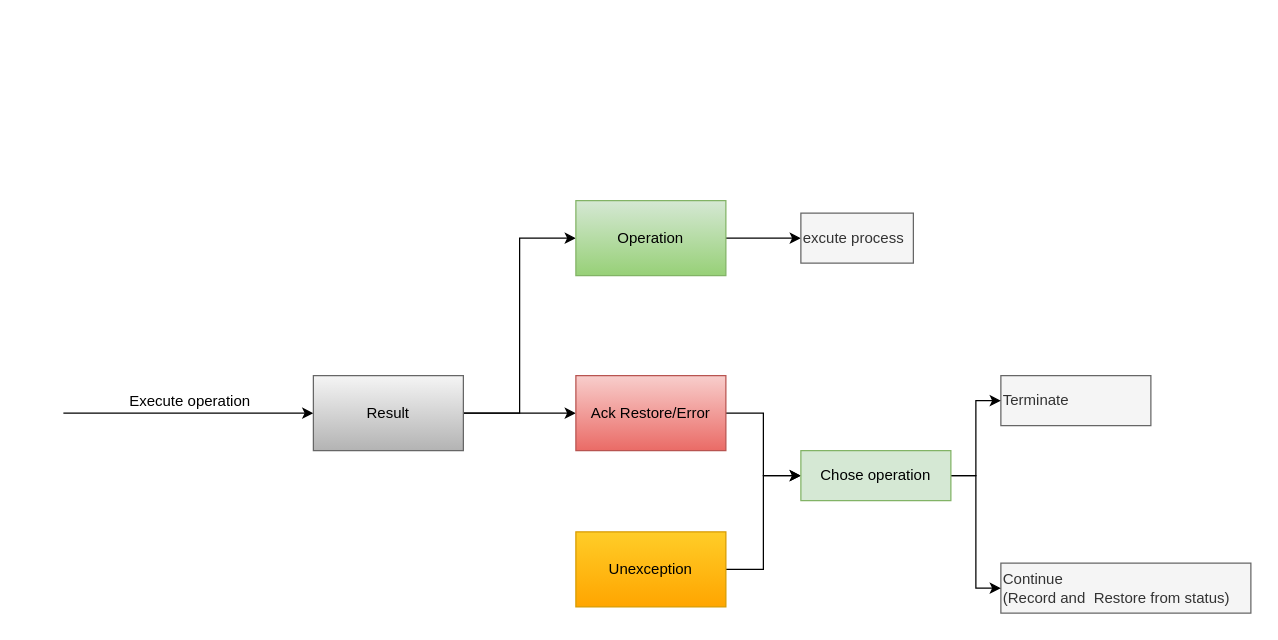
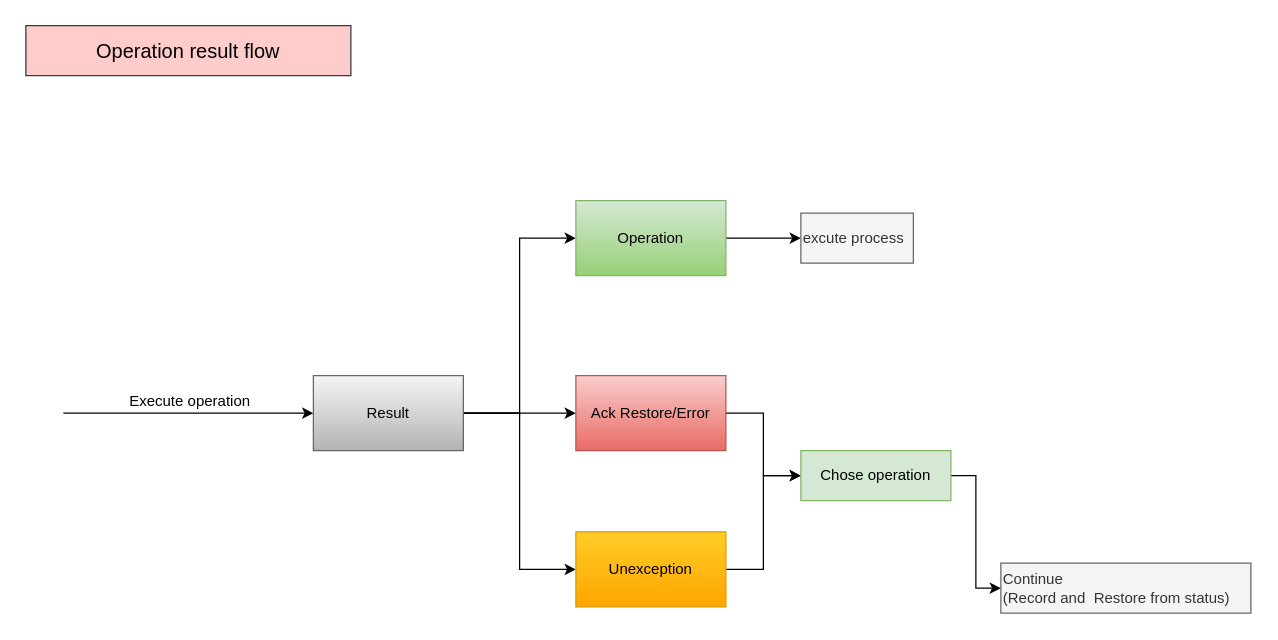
  <mxCell id="0" />
  <mxCell id="1" parent="0" />
  <mxCell id="2" value="" style="endArrow=classic;html=1;" edge="1" parent="1"><mxGeometry relative="1" as="geometry"><mxPoint x="50" y="330" as="sourcePoint" /><mxPoint x="250" y="330" as="targetPoint" /></mxGeometry></mxCell>
  <mxCell id="3" value="Execute operation" style="edgeLabel;resizable=0;html=1;align=center;verticalAlign=middle;fontSize=12;" connectable="0" vertex="1" parent="2"><mxGeometry relative="1" as="geometry"><mxPoint y="-10" as="offset" /></mxGeometry></mxCell>
  <mxCell id="4" style="edgeStyle=orthogonalEdgeStyle;rounded=0;orthogonalLoop=1;jettySize=auto;html=1;entryX=0;entryY=0.5;entryDx=0;entryDy=0;fontSize=12;fontColor=#000000;" edge="1" parent="1" source="7" target="9"><mxGeometry relative="1" as="geometry" /></mxCell>
  <mxCell id="5" style="edgeStyle=orthogonalEdgeStyle;rounded=0;orthogonalLoop=1;jettySize=auto;html=1;entryX=0;entryY=0.5;entryDx=0;entryDy=0;fontSize=12;fontColor=#000000;" edge="1" parent="1" source="7" target="11"><mxGeometry relative="1" as="geometry" /></mxCell>
+ <mxCell id="6" style="edgeStyle=orthogonalEdgeStyle;rounded=0;orthogonalLoop=1;jettySize=auto;html=1;entryX=0;entryY=0.5;entryDx=0;entryDy=0;fontSize=12;fontColor=#000000;" edge="1" parent="1" source="7" target="13"><mxGeometry relative="1" as="geometry" /></mxCell>
  <mxCell id="7" value="Result" style="rounded=0;whiteSpace=wrap;html=1;fontSize=12;gradientColor=#b3b3b3;fillColor=#f5f5f5;strokeColor=#666666;fontColor=#000000;" vertex="1" parent="1"><mxGeometry x="250" y="300" width="120" height="60" as="geometry" /></mxCell>
  <mxCell id="8" style="edgeStyle=orthogonalEdgeStyle;rounded=0;orthogonalLoop=1;jettySize=auto;html=1;entryX=0;entryY=0.5;entryDx=0;entryDy=0;fontSize=12;fontColor=#000000;" edge="1" parent="1" source="9" target="16"><mxGeometry relative="1" as="geometry" /></mxCell>
  <mxCell id="9" value="Operation" style="rounded=0;whiteSpace=wrap;html=1;fontSize=12;gradientColor=#97d077;fillColor=#d5e8d4;strokeColor=#82b366;fontColor=#000000;" vertex="1" parent="1"><mxGeometry x="460" y="160" width="120" height="60" as="geometry" /></mxCell>
  <mxCell id="10" style="edgeStyle=orthogonalEdgeStyle;rounded=0;orthogonalLoop=1;jettySize=auto;html=1;entryX=0;entryY=0.5;entryDx=0;entryDy=0;fontSize=12;fontColor=#000000;" edge="1" parent="1" source="11" target="19"><mxGeometry relative="1" as="geometry" /></mxCell>
  <mxCell id="11" value="Ack Restore/Error" style="rounded=0;whiteSpace=wrap;html=1;fontSize=12;gradientColor=#ea6b66;fillColor=#f8cecc;strokeColor=#b85450;fontColor=#000000;" vertex="1" parent="1"><mxGeometry x="460" y="300" width="120" height="60" as="geometry" /></mxCell>
  <mxCell id="12" style="edgeStyle=orthogonalEdgeStyle;rounded=0;orthogonalLoop=1;jettySize=auto;html=1;entryX=0;entryY=0.5;entryDx=0;entryDy=0;fontSize=12;fontColor=#000000;" edge="1" parent="1" source="13" target="19"><mxGeometry relative="1" as="geometry" /></mxCell>
  <mxCell id="13" value="Unexception" style="rounded=0;whiteSpace=wrap;html=1;fontSize=12;gradientColor=#ffa500;fillColor=#ffcd28;strokeColor=#d79b00;fontColor=#000000;" vertex="1" parent="1"><mxGeometry x="460" y="425" width="120" height="60" as="geometry" /></mxCell>
- <mxCell id="14" value="Terminate" style="rounded=0;whiteSpace=wrap;html=1;fontSize=12;fontColor=#333333;fillColor=#f5f5f5;strokeColor=#666666;align=left;" vertex="1" parent="1"><mxGeometry x="800" y="300" width="120" height="40" as="geometry" /></mxCell>
  <mxCell id="15" value="Continue&lt;br&gt;(Record and&amp;nbsp; Restore from status)" style="rounded=0;whiteSpace=wrap;html=1;fontSize=12;fontColor=#333333;fillColor=#f5f5f5;strokeColor=#666666;align=left;" vertex="1" parent="1"><mxGeometry x="800" y="450" width="200" height="40" as="geometry" /></mxCell>
  <mxCell id="16" value="excute process" style="rounded=0;whiteSpace=wrap;html=1;fontSize=12;fontColor=#333333;fillColor=#f5f5f5;strokeColor=#666666;align=left;" vertex="1" parent="1"><mxGeometry x="640" y="170" width="90" height="40" as="geometry" /></mxCell>
- <mxCell id="17" style="edgeStyle=orthogonalEdgeStyle;rounded=0;orthogonalLoop=1;jettySize=auto;html=1;entryX=0;entryY=0.5;entryDx=0;entryDy=0;fontSize=12;fontColor=#000000;" edge="1" parent="1" source="19" target="14"><mxGeometry relative="1" as="geometry" /></mxCell>
  <mxCell id="18" style="edgeStyle=orthogonalEdgeStyle;rounded=0;orthogonalLoop=1;jettySize=auto;html=1;entryX=0;entryY=0.5;entryDx=0;entryDy=0;fontSize=12;fontColor=#000000;" edge="1" parent="1" source="19" target="15"><mxGeometry relative="1" as="geometry" /></mxCell>
  <mxCell id="19" value="Chose operation" style="rounded=0;whiteSpace=wrap;html=1;fontSize=12;fillColor=#d5e8d4;strokeColor=#82b366;align=center;fontColor=#000000;" vertex="1" parent="1"><mxGeometry x="640" y="360" width="120" height="40" as="geometry" /></mxCell>
+ <mxCell id="20" value="&lt;font style=&quot;font-size: 16px;&quot;&gt;Operation result flow&lt;/font&gt;" style="text;html=1;fillColor=#ffcccc;align=center;verticalAlign=middle;whiteSpace=wrap;rounded=0;fontSize=16;strokeColor=#36393d;fontColor=#000000;" vertex="1" parent="1"><mxGeometry x="20" y="20" width="260" height="40" as="geometry" /></mxCell>
